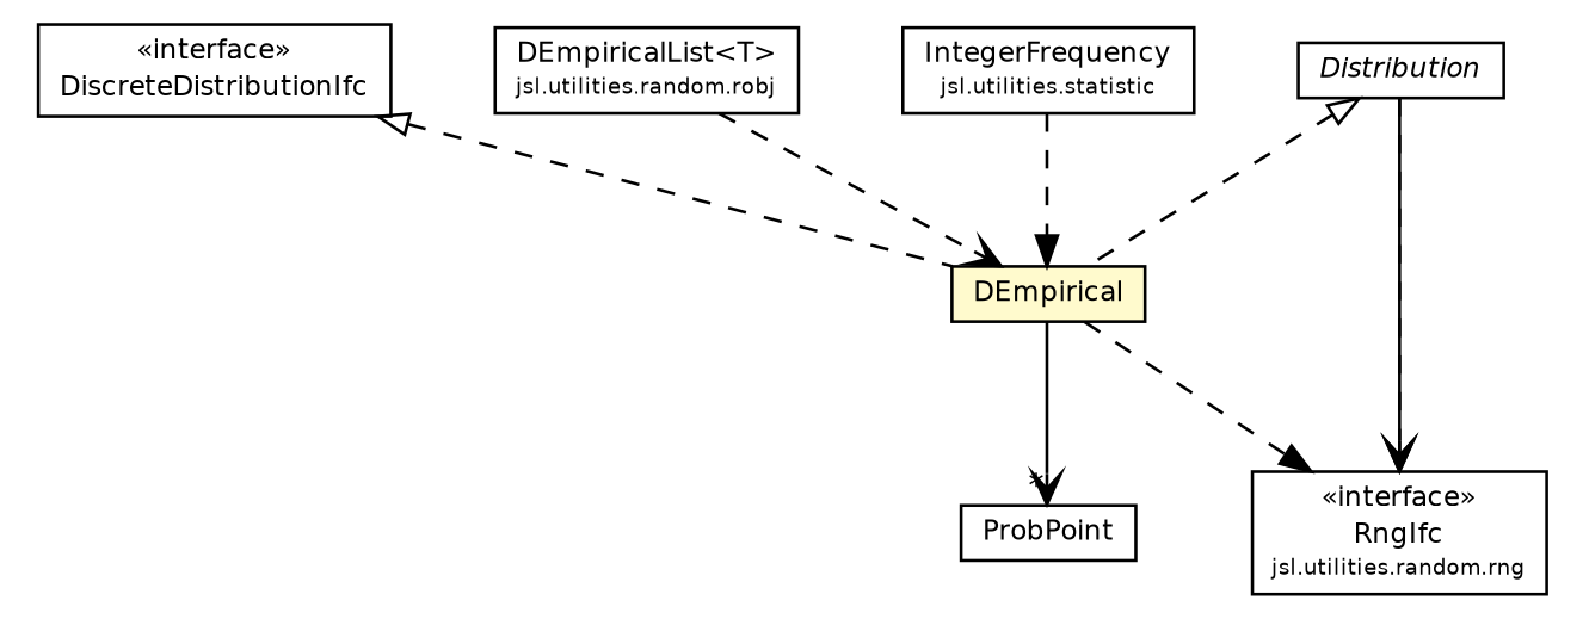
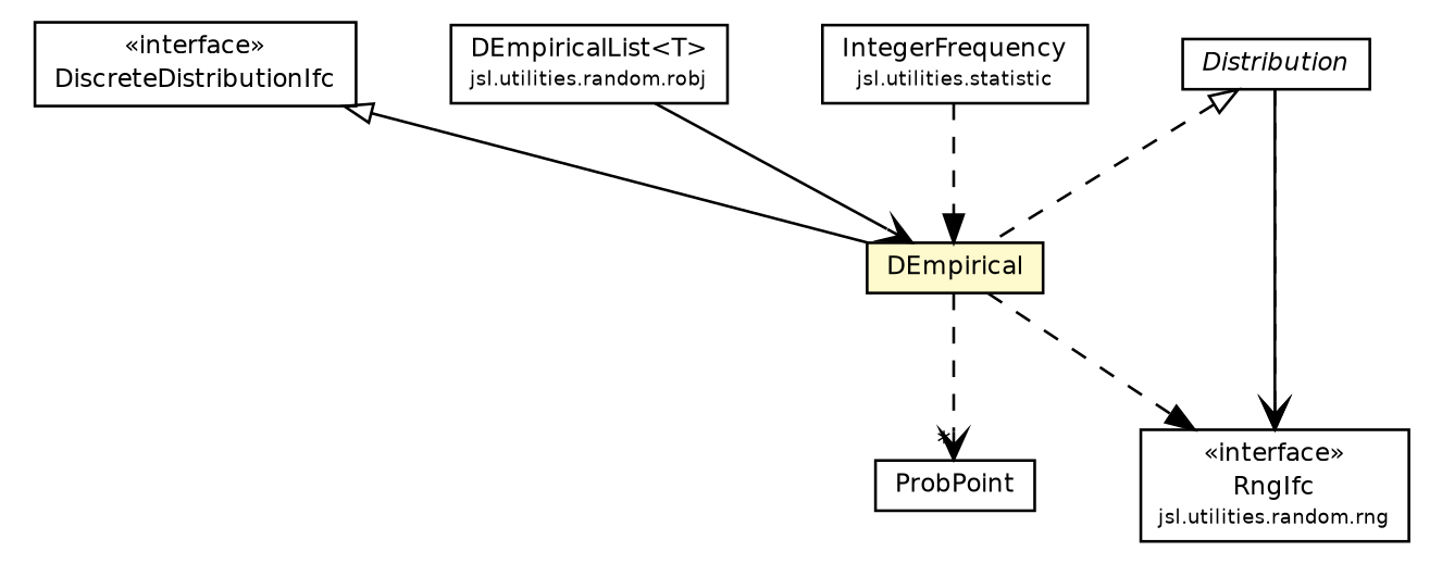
  digraph {
    nodesep=0.25
    ranksep=0.5
    node [fontcolor=black fontname=Helvetica fontsize=9.0 shape=plaintext]
    edge [fontname=Helvetica fontsize=10.0 headport=p labelfontname=Helvetica labelfontsize=10 style=dashed tailport=p arrowhead=open color=black fontcolor=black]
    n1 [label=<<table title="jsl.utilities.random.distributions.Distribution" border="0" cellborder="1" cellspacing="0" cellpadding="2" port="p" href="./Distribution.html"> 		<tr><td><table border="0" cellspacing="0" cellpadding="1"> <tr><td align="center" balign="center"><font face="Helvetica-Oblique"> Distribution </font></td></tr> 		</table></td></tr> 		</table>>]
    n2 [label=<<table title="jsl.utilities.random.distributions.DEmpirical" border="0" cellborder="1" cellspacing="0" cellpadding="2" port="p" bgcolor="lemonChiffon" href="./DEmpirical.html"> 		<tr><td><table border="0" cellspacing="0" cellpadding="1"> <tr><td align="center" balign="center"> DEmpirical </td></tr> 		</table></td></tr> 		</table>>]
    n3 [label=<<table title="jsl.utilities.random.rng.RngIfc" border="0" cellborder="1" cellspacing="0" cellpadding="2" port="p" href="../rng/RngIfc.html"> 		<tr><td><table border="0" cellspacing="0" cellpadding="1"> <tr><td align="center" balign="center"> &#171;interface&#187; </td></tr> <tr><td align="center" balign="center"> RngIfc </td></tr> <tr><td align="center" balign="center"><font point-size="7.0"> jsl.utilities.random.rng </font></td></tr> 		</table></td></tr> 		</table>>]
    n4 [label=<<table title="jsl.utilities.random.distributions.DEmpirical.ProbPoint" border="0" cellborder="1" cellspacing="0" cellpadding="2" port="p" href="./DEmpirical.ProbPoint.html"> 		<tr><td><table border="0" cellspacing="0" cellpadding="1"> <tr><td align="center" balign="center"> ProbPoint </td></tr> 		</table></td></tr> 		</table>>]
    n5 [label=<<table title="jsl.utilities.random.distributions.DiscreteDistributionIfc" border="0" cellborder="1" cellspacing="0" cellpadding="2" port="p" href="./DiscreteDistributionIfc.html"> 		<tr><td><table border="0" cellspacing="0" cellpadding="1"> <tr><td align="center" balign="center"> &#171;interface&#187; </td></tr> <tr><td align="center" balign="center"> DiscreteDistributionIfc </td></tr> 		</table></td></tr> 		</table>>]
    n6 [label=<<table title="jsl.utilities.random.robj.DEmpiricalList" border="0" cellborder="1" cellspacing="0" cellpadding="2" port="p" href="../robj/DEmpiricalList.html"> 		<tr><td><table border="0" cellspacing="0" cellpadding="1"> <tr><td align="center" balign="center"> DEmpiricalList&lt;T&gt; </td></tr> <tr><td align="center" balign="center"><font point-size="7.0"> jsl.utilities.random.robj </font></td></tr> 		</table></td></tr> 		</table>>]
    n7 [label=<<table title="jsl.utilities.statistic.IntegerFrequency" border="0" cellborder="1" cellspacing="0" cellpadding="2" port="p" href="../../statistic/IntegerFrequency.html"> 		<tr><td><table border="0" cellspacing="0" cellpadding="1"> <tr><td align="center" balign="center"> IntegerFrequency </td></tr> <tr><td align="center" balign="center"><font point-size="7.0"> jsl.utilities.statistic </font></td></tr> 		</table></td></tr> 		</table>>]
    n1 -> n2 [arrowtail=empty dir=back fontsize=10 arrowhead="" color="" fontcolor=""]
    n1 -> n3 [style=""]
    n1 -> n3
    n2 -> n3 [arrowhead=normal]
-   n2 -> n4 [headlabel="*" style=""]
-   n5 -> n2 [arrowtail=empty dir=back fontsize=10 arrowhead="" color="" fontcolor=""]
-   n6 -> n2
+   n2 -> n4 [headlabel="*"]
+   n5 -> n2 [arrowtail=empty dir=back fontsize=10 style=solid arrowhead="" color="" fontcolor=""]
+   n6 -> n2 [style=""]
    n7 -> n2 [arrowhead=normal]
  }
